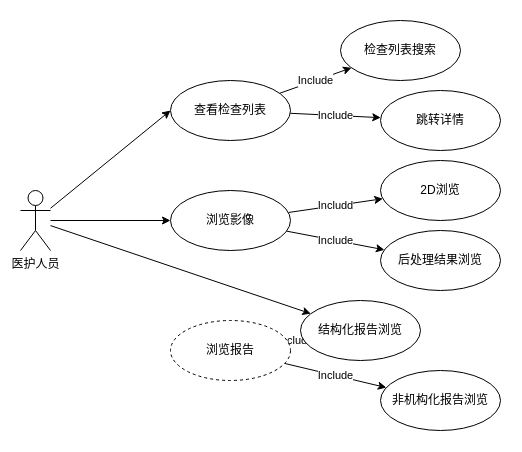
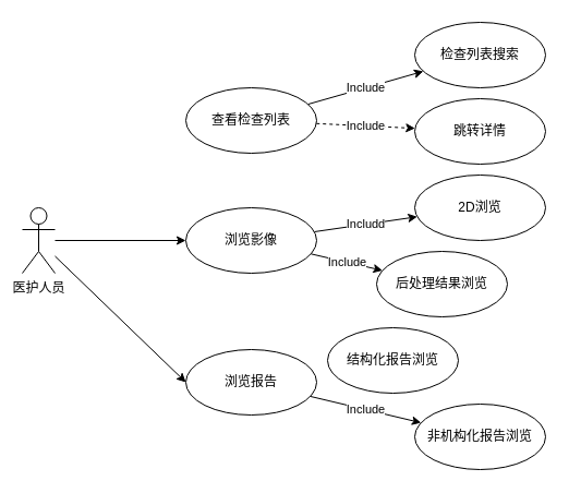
  <mxCell id="0" />
  <mxCell id="1" parent="0" />
  <mxCell id="2" value="" style="edgeStyle=none;rounded=0;orthogonalLoop=1;jettySize=auto;html=1;" edge="1" parent="1" source="5" target="8"><mxGeometry relative="1" as="geometry" /></mxCell>
- <mxCell id="3" style="edgeStyle=none;rounded=0;orthogonalLoop=1;jettySize=auto;html=1;entryX=0;entryY=0.5;entryDx=0;entryDy=0;" edge="1" parent="1" source="5" target="11"><mxGeometry relative="1" as="geometry" /></mxCell>
- <mxCell id="4" style="edgeStyle=none;rounded=0;orthogonalLoop=1;jettySize=auto;html=1;" edge="1" parent="1" source="5" target="19"><mxGeometry relative="1" as="geometry" /></mxCell>
+ <mxCell id="4" style="edgeStyle=none;rounded=0;orthogonalLoop=1;jettySize=auto;html=1;entryX=0;entryY=0.5;entryDx=0;entryDy=0;" edge="1" parent="1" source="5" target="14"><mxGeometry relative="1" as="geometry" /></mxCell>
  <mxCell id="5" value="医护人员" style="shape=umlActor;verticalLabelPosition=bottom;verticalAlign=top;html=1;" vertex="1" parent="1"><mxGeometry x="20" y="190" width="30" height="60" as="geometry" /></mxCell>
  <mxCell id="6" value="&lt;span style=&quot;color: rgb(0, 0, 0); font-family: Helvetica; font-size: 11px; font-style: normal; font-variant-ligatures: normal; font-variant-caps: normal; font-weight: 400; letter-spacing: normal; orphans: 2; text-align: center; text-indent: 0px; text-transform: none; widows: 2; word-spacing: 0px; -webkit-text-stroke-width: 0px; background-color: rgb(255, 255, 255); text-decoration-thickness: initial; text-decoration-style: initial; text-decoration-color: initial; float: none; display: inline !important;&quot;&gt;Includd&lt;/span&gt;" style="edgeStyle=none;rounded=0;orthogonalLoop=1;jettySize=auto;html=1;" edge="1" parent="1" source="8" target="17"><mxGeometry relative="1" as="geometry" /></mxCell>
  <mxCell id="7" value="&lt;span style=&quot;color: rgb(0, 0, 0); font-family: Helvetica; font-size: 11px; font-style: normal; font-variant-ligatures: normal; font-variant-caps: normal; font-weight: 400; letter-spacing: normal; orphans: 2; text-align: center; text-indent: 0px; text-transform: none; widows: 2; word-spacing: 0px; -webkit-text-stroke-width: 0px; background-color: rgb(255, 255, 255); text-decoration-thickness: initial; text-decoration-style: initial; text-decoration-color: initial; float: none; display: inline !important;&quot;&gt;Include&lt;/span&gt;" style="edgeStyle=none;rounded=0;orthogonalLoop=1;jettySize=auto;html=1;" edge="1" parent="1" source="8" target="18"><mxGeometry relative="1" as="geometry" /></mxCell>
  <mxCell id="8" value="浏览影像" style="ellipse;whiteSpace=wrap;html=1;verticalAlign=middle;" vertex="1" parent="1"><mxGeometry x="170" y="190" width="120" height="60" as="geometry" /></mxCell>
  <mxCell id="9" value="Include" style="edgeStyle=none;rounded=0;orthogonalLoop=1;jettySize=auto;html=1;" edge="1" parent="1" source="11" target="15"><mxGeometry relative="1" as="geometry" /></mxCell>
- <mxCell id="10" value="&lt;span style=&quot;color: rgb(0, 0, 0); font-family: Helvetica; font-size: 11px; font-style: normal; font-variant-ligatures: normal; font-variant-caps: normal; font-weight: 400; letter-spacing: normal; orphans: 2; text-align: center; text-indent: 0px; text-transform: none; widows: 2; word-spacing: 0px; -webkit-text-stroke-width: 0px; background-color: rgb(255, 255, 255); text-decoration-thickness: initial; text-decoration-style: initial; text-decoration-color: initial; float: none; display: inline !important;&quot;&gt;Include&lt;/span&gt;" style="edgeStyle=none;rounded=0;orthogonalLoop=1;jettySize=auto;html=1;" edge="1" parent="1" source="11" target="16"><mxGeometry relative="1" as="geometry" /></mxCell>
+ <mxCell id="10" value="&lt;span style=&quot;color: rgb(0, 0, 0); font-family: Helvetica; font-size: 11px; font-style: normal; font-variant-ligatures: normal; font-variant-caps: normal; font-weight: 400; letter-spacing: normal; orphans: 2; text-align: center; text-indent: 0px; text-transform: none; widows: 2; word-spacing: 0px; -webkit-text-stroke-width: 0px; background-color: rgb(255, 255, 255); text-decoration-thickness: initial; text-decoration-style: initial; text-decoration-color: initial; float: none; display: inline !important;&quot;&gt;Include&lt;/span&gt;" style="edgeStyle=none;rounded=0;orthogonalLoop=1;jettySize=auto;html=1;dashed=1;" edge="1" parent="1" source="11" target="16"><mxGeometry relative="1" as="geometry" /></mxCell>
  <mxCell id="11" value="查看检查列表" style="ellipse;whiteSpace=wrap;html=1;verticalAlign=middle;" vertex="1" parent="1"><mxGeometry x="170" y="80" width="120" height="60" as="geometry" /></mxCell>
- <mxCell id="12" value="Include" style="edgeStyle=none;rounded=0;orthogonalLoop=1;jettySize=auto;html=1;" edge="1" parent="1" source="14" target="19"><mxGeometry relative="1" as="geometry" /></mxCell>
  <mxCell id="13" value="&lt;span style=&quot;color: rgb(0, 0, 0); font-family: Helvetica; font-size: 11px; font-style: normal; font-variant-ligatures: normal; font-variant-caps: normal; font-weight: 400; letter-spacing: normal; orphans: 2; text-align: center; text-indent: 0px; text-transform: none; widows: 2; word-spacing: 0px; -webkit-text-stroke-width: 0px; background-color: rgb(255, 255, 255); text-decoration-thickness: initial; text-decoration-style: initial; text-decoration-color: initial; float: none; display: inline !important;&quot;&gt;Include&lt;/span&gt;" style="edgeStyle=none;rounded=0;orthogonalLoop=1;jettySize=auto;html=1;" edge="1" parent="1" source="14" target="20"><mxGeometry relative="1" as="geometry" /></mxCell>
- <mxCell id="14" value="浏览报告" style="ellipse;whiteSpace=wrap;html=1;verticalAlign=middle;dashed=1;" vertex="1" parent="1"><mxGeometry x="170" y="320" width="120" height="60" as="geometry" /></mxCell>
- <mxCell id="15" value="检查列表搜索" style="ellipse;whiteSpace=wrap;html=1;verticalAlign=middle;flipH=1;flipV=1;" vertex="1" parent="1"><mxGeometry x="340" y="20" width="120" height="60" as="geometry" /></mxCell>
+ <mxCell id="14" value="浏览报告" style="ellipse;whiteSpace=wrap;html=1;verticalAlign=middle;" vertex="1" parent="1"><mxGeometry x="170" y="320" width="120" height="60" as="geometry" /></mxCell>
+ <mxCell id="15" value="检查列表搜索" style="ellipse;whiteSpace=wrap;html=1;verticalAlign=middle;flipH=1;flipV=1;" vertex="1" parent="1"><mxGeometry x="380" y="20" width="120" height="60" as="geometry" /></mxCell>
  <mxCell id="16" value="跳转详情" style="ellipse;whiteSpace=wrap;html=1;verticalAlign=middle;flipH=1;flipV=1;" vertex="1" parent="1"><mxGeometry x="380" y="90" width="120" height="60" as="geometry" /></mxCell>
  <mxCell id="17" value="2D浏览" style="ellipse;whiteSpace=wrap;html=1;verticalAlign=middle;flipH=1;flipV=1;" vertex="1" parent="1"><mxGeometry x="380" y="160" width="120" height="60" as="geometry" /></mxCell>
- <mxCell id="18" value="后处理结果浏览" style="ellipse;whiteSpace=wrap;html=1;verticalAlign=middle;flipH=1;flipV=1;" vertex="1" parent="1"><mxGeometry x="380" y="230" width="120" height="60" as="geometry" /></mxCell>
+ <mxCell id="18" value="后处理结果浏览" style="ellipse;whiteSpace=wrap;html=1;verticalAlign=middle;flipH=1;flipV=1;" vertex="1" parent="1"><mxGeometry x="345" y="230" width="120" height="60" as="geometry" /></mxCell>
  <mxCell id="19" value="结构化报告浏览" style="ellipse;whiteSpace=wrap;html=1;verticalAlign=middle;flipH=1;flipV=1;" vertex="1" parent="1"><mxGeometry x="300" y="300" width="120" height="60" as="geometry" /></mxCell>
  <mxCell id="20" value="非机构化报告浏览" style="ellipse;whiteSpace=wrap;html=1;verticalAlign=middle;flipH=1;flipV=1;" vertex="1" parent="1"><mxGeometry x="380" y="370" width="120" height="60" as="geometry" /></mxCell>
